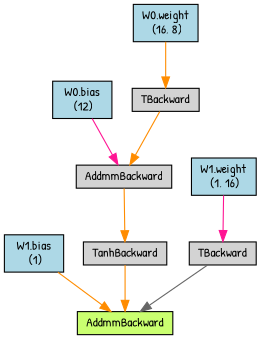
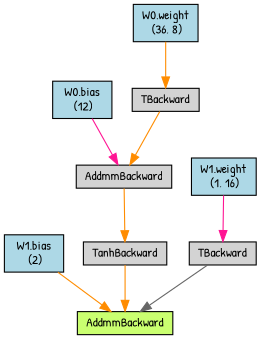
  digraph {
    fontname="Patrick Hand"
    node [align=left fontname="Patrick Hand" fontsize=12 ranksep=0.1 shape=box style=filled]
    edge [color=darkorange fontname="Patrick Hand"]
    n1 [fillcolor=darkolivegreen1 height=0.2 label=AddmmBackward]
-   n2 [fillcolor=lightblue height=0.2 label="W1.bias\n (1)"]
+   n2 [fillcolor=lightblue height=0.2 label="W1.bias\n (2)"]
    n3 [height=0.2 label=TanhBackward]
    n4 [height=0.2 label=AddmmBackward]
    n5 [fillcolor=lightblue height=0.2 label="W0.bias\n (12)"]
    n6 [height=0.2 label=TBackward]
-   n7 [fillcolor=lightblue height=0.2 label="W0.weight\n (16, 8)"]
+   n7 [fillcolor=lightblue height=0.2 label="W0.weight\n (36, 8)"]
    n8 [height=0.2 label=TBackward]
    n9 [fillcolor=lightblue height=0.2 label="W1.weight\n (1, 16)"]
    n2 -> n1
    n3 -> n1
    n4 -> n3
    n5 -> n4 [color=deeppink]
    n6 -> n4
    n7 -> n6
    n8 -> n1 [color=gray40]
    n9 -> n8 [color=deeppink]
  }
